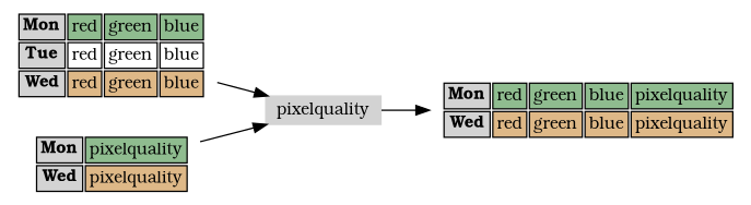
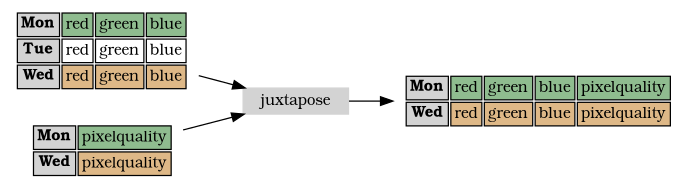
  digraph {
    rankdir=LR
    node [fontname=Bookman fontsize=12 shape=plaintext]
    n1 [label=<     <table border="0" cellborder="1">     <tr>     <td bgcolor="lightgray"><b>Mon</b></td>     <td bgcolor="darkseagreen">red</td>     <td bgcolor="darkseagreen">green</td>     <td bgcolor="darkseagreen">blue</td>     </tr>     <tr>     <td bgcolor="lightgray"><b>Tue</b></td>     <td>red</td>     <td>green</td>     <td>blue</td>     </tr>     <tr>     <td bgcolor="lightgray"><b>Wed</b></td>     <td bgcolor="burlywood">red</td>     <td bgcolor="burlywood">green</td>     <td bgcolor="burlywood">blue</td>     </tr>     </table>     >]
-   juxtapose [color=lightgray height=0.2 shape=box style=filled label=pixelquality]
+   juxtapose [color=lightgray height=0.2 shape=box style=filled]
    n3 [label=<     <table border="0" cellborder="1">     <tr>     <td bgcolor="lightgray"><b>Mon</b></td>     <td bgcolor="darkseagreen">pixelquality</td>     </tr>     <tr>     <td bgcolor="lightgray"><b>Wed</b></td>     <td bgcolor="burlywood">pixelquality</td>     </tr>     </table>     >]
    n4 [label=<     <table border="0" cellborder="1">     <tr>     <td bgcolor="lightgray"><b>Mon</b></td>     <td bgcolor="darkseagreen">red</td>     <td bgcolor="darkseagreen">green</td>     <td bgcolor="darkseagreen">blue</td>     <td bgcolor="darkseagreen">pixelquality</td>     </tr>     <tr>     <td bgcolor="lightgray"><b>Wed</b></td>     <td bgcolor="burlywood">red</td>     <td bgcolor="burlywood">green</td>     <td bgcolor="burlywood">blue</td>     <td bgcolor="burlywood">pixelquality</td>     </tr>     </table>     >]
    n1 -> juxtapose
    juxtapose -> n4
    n3 -> juxtapose
  }
